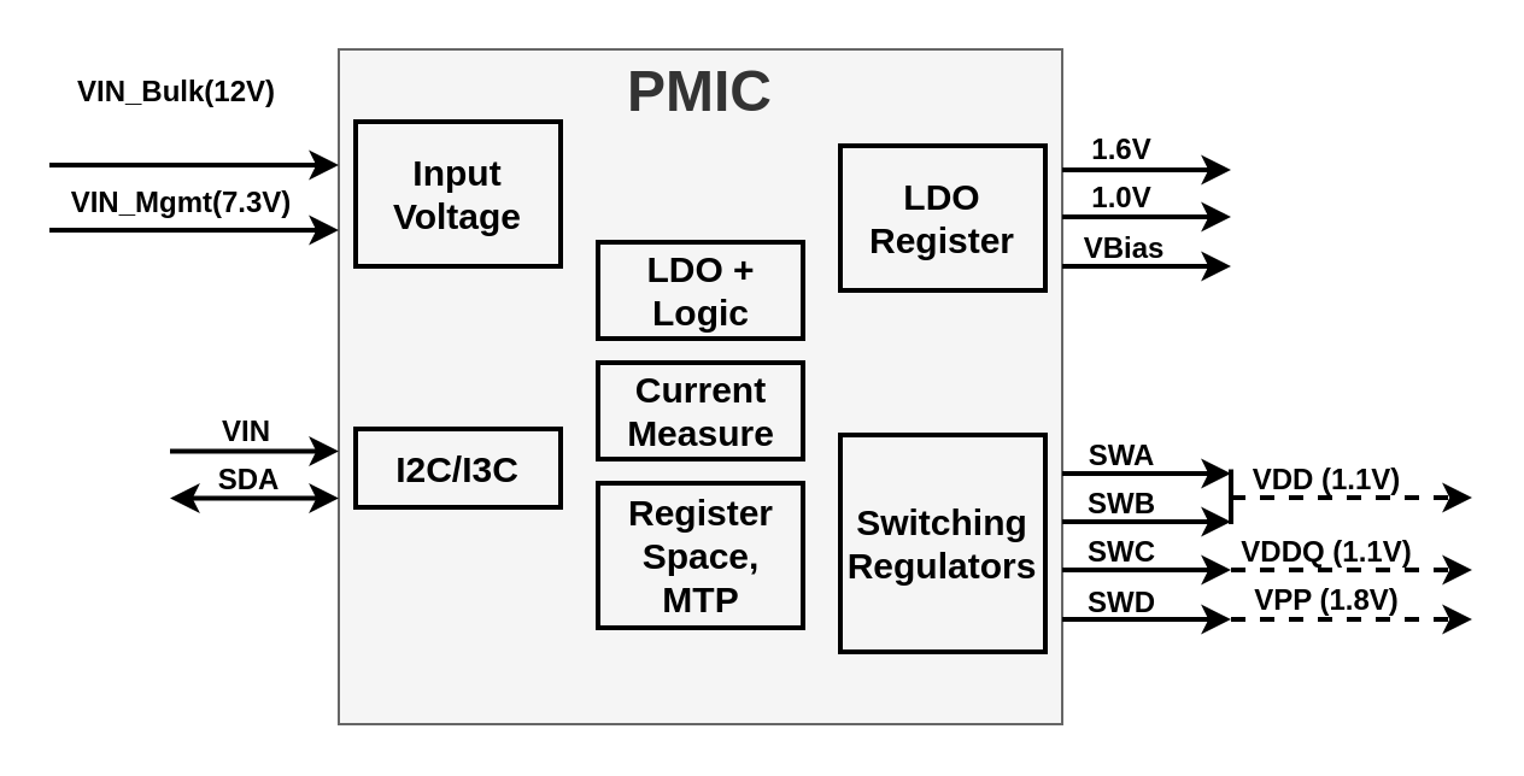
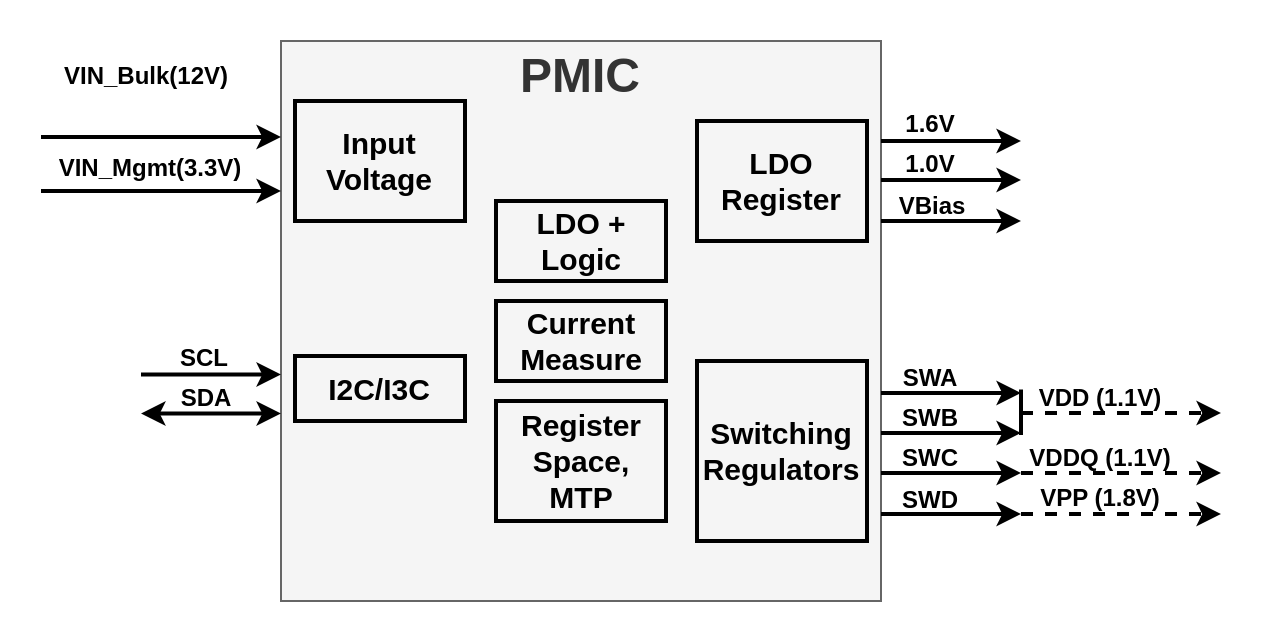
  <mxCell id="0" />
  <mxCell id="1" parent="0" />
  <mxCell id="2" value="&lt;b&gt;&lt;font style=&quot;font-size: 24px;&quot;&gt;PMIC&lt;/font&gt;&lt;/b&gt;&lt;div&gt;&lt;b&gt;&lt;font style=&quot;font-size: 24px;&quot;&gt;&lt;br&gt;&lt;/font&gt;&lt;/b&gt;&lt;/div&gt;&lt;div&gt;&lt;b&gt;&lt;font style=&quot;font-size: 24px;&quot;&gt;&lt;br&gt;&lt;/font&gt;&lt;/b&gt;&lt;/div&gt;&lt;div&gt;&lt;b&gt;&lt;font style=&quot;font-size: 24px;&quot;&gt;&lt;br&gt;&lt;/font&gt;&lt;/b&gt;&lt;/div&gt;&lt;div&gt;&lt;b&gt;&lt;font style=&quot;font-size: 24px;&quot;&gt;&lt;br&gt;&lt;/font&gt;&lt;/b&gt;&lt;/div&gt;&lt;div&gt;&lt;b&gt;&lt;font style=&quot;font-size: 24px;&quot;&gt;&lt;br&gt;&lt;/font&gt;&lt;/b&gt;&lt;/div&gt;&lt;div&gt;&lt;b&gt;&lt;font style=&quot;font-size: 24px;&quot;&gt;&lt;br&gt;&lt;/font&gt;&lt;/b&gt;&lt;/div&gt;&lt;div&gt;&lt;b&gt;&lt;font style=&quot;font-size: 24px;&quot;&gt;&lt;br&gt;&lt;/font&gt;&lt;/b&gt;&lt;/div&gt;&lt;div&gt;&lt;br&gt;&lt;/div&gt;&lt;div&gt;&lt;br&gt;&lt;/div&gt;&lt;div&gt;&lt;br&gt;&lt;/div&gt;" style="rounded=0;whiteSpace=wrap;html=1;fillColor=#f5f5f5;fontColor=#333333;strokeColor=#666666;" vertex="1" parent="1"><mxGeometry x="140" y="20" width="300" height="280" as="geometry" /></mxCell>
  <mxCell id="3" value="LDO Register" style="text;html=1;align=center;verticalAlign=middle;whiteSpace=wrap;rounded=0;fontStyle=1;fontSize=15;strokeColor=default;strokeWidth=2;" vertex="1" parent="1"><mxGeometry x="348" y="60" width="85" height="60" as="geometry" /></mxCell>
  <mxCell id="4" value="Switching Regulators" style="text;html=1;align=center;verticalAlign=middle;whiteSpace=wrap;rounded=0;fontStyle=1;fontSize=15;strokeColor=default;strokeWidth=2;" vertex="1" parent="1"><mxGeometry x="348" y="180" width="85" height="90" as="geometry" /></mxCell>
  <mxCell id="5" value="" style="endArrow=classic;html=1;rounded=0;strokeWidth=2;" edge="1" parent="1"><mxGeometry width="50" height="50" relative="1" as="geometry"><mxPoint x="440" y="70" as="sourcePoint" /><mxPoint x="510" y="70" as="targetPoint" /></mxGeometry></mxCell>
  <mxCell id="6" value="" style="endArrow=classic;html=1;rounded=0;strokeWidth=2;" edge="1" parent="1"><mxGeometry width="50" height="50" relative="1" as="geometry"><mxPoint x="440" y="89.52" as="sourcePoint" /><mxPoint x="510" y="89.52" as="targetPoint" /></mxGeometry></mxCell>
  <mxCell id="7" value="" style="endArrow=classic;html=1;rounded=0;strokeWidth=2;" edge="1" parent="1"><mxGeometry width="50" height="50" relative="1" as="geometry"><mxPoint x="440" y="110" as="sourcePoint" /><mxPoint x="510" y="110" as="targetPoint" /></mxGeometry></mxCell>
  <mxCell id="8" value="" style="endArrow=classic;html=1;rounded=0;strokeWidth=2;" edge="1" parent="1"><mxGeometry width="50" height="50" relative="1" as="geometry"><mxPoint x="440" y="196" as="sourcePoint" /><mxPoint x="510" y="196" as="targetPoint" /></mxGeometry></mxCell>
  <mxCell id="9" value="" style="endArrow=classic;html=1;rounded=0;strokeWidth=2;" edge="1" parent="1"><mxGeometry width="50" height="50" relative="1" as="geometry"><mxPoint x="440" y="216.02" as="sourcePoint" /><mxPoint x="510" y="216.02" as="targetPoint" /></mxGeometry></mxCell>
  <mxCell id="10" value="" style="endArrow=classic;html=1;rounded=0;strokeWidth=2;" edge="1" parent="1"><mxGeometry width="50" height="50" relative="1" as="geometry"><mxPoint x="440" y="256.52" as="sourcePoint" /><mxPoint x="510" y="256.52" as="targetPoint" /></mxGeometry></mxCell>
  <mxCell id="11" value="" style="endArrow=classic;html=1;rounded=0;strokeWidth=2;" edge="1" parent="1"><mxGeometry width="50" height="50" relative="1" as="geometry"><mxPoint x="440" y="236" as="sourcePoint" /><mxPoint x="510" y="236" as="targetPoint" /></mxGeometry></mxCell>
  <mxCell id="12" value="&lt;b&gt;SWA&lt;/b&gt;" style="text;html=1;align=center;verticalAlign=middle;whiteSpace=wrap;rounded=0;strokeWidth=2;" vertex="1" parent="1"><mxGeometry x="440" y="180" width="50" height="17.5" as="geometry" /></mxCell>
  <mxCell id="13" value="&lt;b&gt;SWB&lt;/b&gt;" style="text;html=1;align=center;verticalAlign=middle;whiteSpace=wrap;rounded=0;strokeWidth=2;" vertex="1" parent="1"><mxGeometry x="440" y="200.5" width="50" height="17.5" as="geometry" /></mxCell>
  <mxCell id="14" value="&lt;b&gt;SWC&lt;/b&gt;" style="text;html=1;align=center;verticalAlign=middle;whiteSpace=wrap;rounded=0;strokeWidth=2;" vertex="1" parent="1"><mxGeometry x="440" y="220" width="50" height="17.5" as="geometry" /></mxCell>
  <mxCell id="15" value="&lt;b&gt;SWD&lt;/b&gt;" style="text;html=1;align=center;verticalAlign=middle;whiteSpace=wrap;rounded=0;strokeWidth=2;" vertex="1" parent="1"><mxGeometry x="440" y="240" width="50" height="19" as="geometry" /></mxCell>
  <mxCell id="16" value="&lt;b&gt;1.6V&lt;/b&gt;" style="text;html=1;align=center;verticalAlign=middle;whiteSpace=wrap;rounded=0;strokeWidth=2;" vertex="1" parent="1"><mxGeometry x="440" y="53" width="50" height="17.5" as="geometry" /></mxCell>
  <mxCell id="17" value="&lt;b&gt;1.0V&lt;/b&gt;" style="text;html=1;align=center;verticalAlign=middle;whiteSpace=wrap;rounded=0;strokeWidth=2;" vertex="1" parent="1"><mxGeometry x="440" y="73.5" width="50" height="17.5" as="geometry" /></mxCell>
  <mxCell id="18" value="&lt;b&gt;VBias&lt;/b&gt;" style="text;html=1;align=center;verticalAlign=middle;whiteSpace=wrap;rounded=0;strokeWidth=2;" vertex="1" parent="1"><mxGeometry x="441" y="94.5" width="50" height="17.5" as="geometry" /></mxCell>
  <mxCell id="19" value="Input Voltage" style="text;html=1;align=center;verticalAlign=middle;whiteSpace=wrap;rounded=0;fontStyle=1;fontSize=15;strokeColor=default;strokeWidth=2;" vertex="1" parent="1"><mxGeometry x="147" y="50" width="85" height="60" as="geometry" /></mxCell>
  <mxCell id="20" value="" style="endArrow=classic;html=1;rounded=0;strokeWidth=2;" edge="1" parent="1"><mxGeometry width="50" height="50" relative="1" as="geometry"><mxPoint x="20" y="68" as="sourcePoint" /><mxPoint x="140" y="68" as="targetPoint" /></mxGeometry></mxCell>
  <mxCell id="21" value="&lt;b&gt;VIN_Bulk(12V)&lt;/b&gt;" style="text;html=1;align=center;verticalAlign=middle;whiteSpace=wrap;rounded=0;strokeWidth=2;" vertex="1" parent="1"><mxGeometry x="48" y="29" width="50" height="17.5" as="geometry" /></mxCell>
- <mxCell id="22" value="&lt;b&gt;VIN_Mgmt(7.3V)&lt;/b&gt;" style="text;html=1;align=center;verticalAlign=middle;whiteSpace=wrap;rounded=0;strokeWidth=2;" vertex="1" parent="1"><mxGeometry x="50" y="75.25" width="50" height="17.5" as="geometry" /></mxCell>
+ <mxCell id="22" value="&lt;b&gt;VIN_Mgmt(3.3V)&lt;/b&gt;" style="text;html=1;align=center;verticalAlign=middle;whiteSpace=wrap;rounded=0;strokeWidth=2;" vertex="1" parent="1"><mxGeometry x="50" y="75.25" width="50" height="17.5" as="geometry" /></mxCell>
  <mxCell id="23" value="" style="endArrow=classic;html=1;rounded=0;strokeWidth=2;" edge="1" parent="1"><mxGeometry width="50" height="50" relative="1" as="geometry"><mxPoint x="20" y="95.01" as="sourcePoint" /><mxPoint x="140" y="95.01" as="targetPoint" /></mxGeometry></mxCell>
  <mxCell id="24" value="I2C/I3C" style="text;html=1;align=center;verticalAlign=middle;whiteSpace=wrap;rounded=0;fontStyle=1;fontSize=15;strokeColor=default;strokeWidth=2;" vertex="1" parent="1"><mxGeometry x="147" y="177.5" width="85" height="32.5" as="geometry" /></mxCell>
  <mxCell id="25" value="LDO + Logic" style="text;html=1;align=center;verticalAlign=middle;whiteSpace=wrap;rounded=0;fontStyle=1;fontSize=15;strokeColor=default;strokeWidth=2;" vertex="1" parent="1"><mxGeometry x="247.5" y="100" width="85" height="40" as="geometry" /></mxCell>
  <mxCell id="26" value="Current Measure" style="text;html=1;align=center;verticalAlign=middle;whiteSpace=wrap;rounded=0;fontStyle=1;fontSize=15;strokeColor=default;strokeWidth=2;" vertex="1" parent="1"><mxGeometry x="247.5" y="150" width="85" height="40" as="geometry" /></mxCell>
  <mxCell id="27" value="Register Space, MTP" style="text;html=1;align=center;verticalAlign=middle;whiteSpace=wrap;rounded=0;fontStyle=1;fontSize=15;strokeColor=default;strokeWidth=2;" vertex="1" parent="1"><mxGeometry x="247.5" y="200" width="85" height="60" as="geometry" /></mxCell>
  <mxCell id="28" value="" style="endArrow=classic;html=1;rounded=0;strokeWidth=2;" edge="1" parent="1"><mxGeometry width="50" height="50" relative="1" as="geometry"><mxPoint x="70" y="186.75" as="sourcePoint" /><mxPoint x="140" y="186.75" as="targetPoint" /></mxGeometry></mxCell>
  <mxCell id="29" value="" style="endArrow=classic;html=1;rounded=0;strokeWidth=2;startArrow=classic;startFill=1;" edge="1" parent="1"><mxGeometry width="50" height="50" relative="1" as="geometry"><mxPoint x="70" y="206.27" as="sourcePoint" /><mxPoint x="140" y="206.27" as="targetPoint" /></mxGeometry></mxCell>
- <mxCell id="30" value="&lt;b&gt;VIN&lt;/b&gt;" style="text;html=1;align=center;verticalAlign=middle;whiteSpace=wrap;rounded=0;strokeWidth=2;" vertex="1" parent="1"><mxGeometry x="77" y="169.75" width="50" height="17.5" as="geometry" /></mxCell>
+ <mxCell id="30" value="&lt;b&gt;SCL&lt;/b&gt;" style="text;html=1;align=center;verticalAlign=middle;whiteSpace=wrap;rounded=0;strokeWidth=2;" vertex="1" parent="1"><mxGeometry x="77" y="169.75" width="50" height="17.5" as="geometry" /></mxCell>
  <mxCell id="31" value="&lt;b&gt;SDA&lt;/b&gt;" style="text;html=1;align=center;verticalAlign=middle;whiteSpace=wrap;rounded=0;strokeWidth=2;" vertex="1" parent="1"><mxGeometry x="78" y="190.25" width="50" height="17.5" as="geometry" /></mxCell>
  <mxCell id="32" value="" style="endArrow=classic;html=1;rounded=0;strokeWidth=2;dashed=1;" edge="1" parent="1"><mxGeometry width="50" height="50" relative="1" as="geometry"><mxPoint x="510" y="236" as="sourcePoint" /><mxPoint x="610" y="236" as="targetPoint" /></mxGeometry></mxCell>
  <mxCell id="33" value="&lt;b&gt;VDDQ (1.1V)&lt;/b&gt;" style="text;html=1;align=center;verticalAlign=middle;whiteSpace=wrap;rounded=0;strokeWidth=2;" vertex="1" parent="1"><mxGeometry x="510" y="220" width="80" height="17.5" as="geometry" /></mxCell>
  <mxCell id="34" value="" style="endArrow=classic;html=1;rounded=0;strokeWidth=2;dashed=1;" edge="1" parent="1"><mxGeometry width="50" height="50" relative="1" as="geometry"><mxPoint x="510" y="256.5" as="sourcePoint" /><mxPoint x="610" y="256.5" as="targetPoint" /></mxGeometry></mxCell>
  <mxCell id="35" value="&lt;b&gt;VPP (1.8V)&lt;/b&gt;" style="text;html=1;align=center;verticalAlign=middle;whiteSpace=wrap;rounded=0;strokeWidth=2;" vertex="1" parent="1"><mxGeometry x="510" y="240.5" width="80" height="17.5" as="geometry" /></mxCell>
  <mxCell id="36" value="" style="endArrow=classic;html=1;rounded=0;strokeWidth=2;dashed=1;" edge="1" parent="1"><mxGeometry width="50" height="50" relative="1" as="geometry"><mxPoint x="510" y="206" as="sourcePoint" /><mxPoint x="610" y="206" as="targetPoint" /></mxGeometry></mxCell>
  <mxCell id="37" value="&lt;b&gt;VDD (1.1V)&lt;/b&gt;" style="text;html=1;align=center;verticalAlign=middle;whiteSpace=wrap;rounded=0;strokeWidth=2;" vertex="1" parent="1"><mxGeometry x="510" y="190" width="80" height="17.5" as="geometry" /></mxCell>
  <mxCell id="38" value="" style="endArrow=none;html=1;rounded=0;entryX=-0.007;entryY=0.338;entryDx=0;entryDy=0;entryPerimeter=0;strokeWidth=2;" edge="1" parent="1"><mxGeometry width="50" height="50" relative="1" as="geometry"><mxPoint x="510" y="217" as="sourcePoint" /><mxPoint x="510" y="194.255" as="targetPoint" /></mxGeometry></mxCell>
